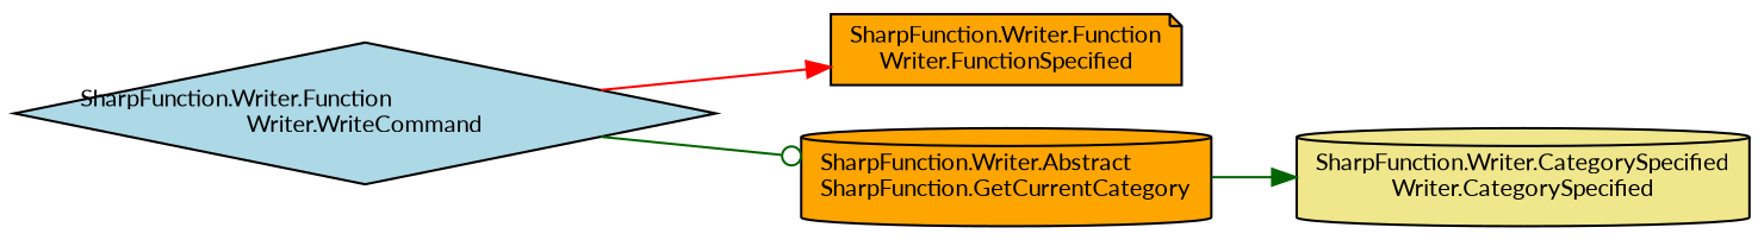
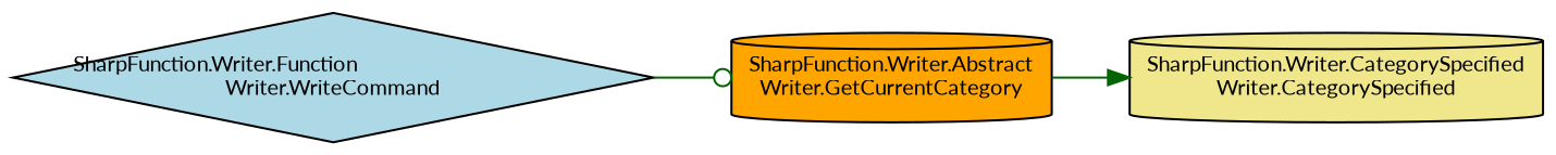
  digraph {
    fontname=Lato
    rankdir=LR
    node [color=black fillcolor=orange fontname=Lato fontsize=10 shape=cylinder style=filled]
    edge [arrowhead=normal color=darkgreen fontname=Lato fontsize=10 labelfontname=Helvetica labelfontsize=10 style=solid]
    n1 [fillcolor=lightblue fontcolor=black height=0.2 label="SharpFunction.Writer.Function\lWriter.WriteCommand" shape=diamond width=0.4]
-   n2 [height=0.2 label="SharpFunction.Writer.Function\lWriter.FunctionSpecified" shape=note width=0.4]
-   n3 [height=0.2 label="SharpFunction.Writer.Abstract\lSharpFunction.GetCurrentCategory" width=0.4]
+   n3 [height=0.2 label="SharpFunction.Writer.Abstract\lWriter.GetCurrentCategory" width=0.4]
    n4 [fillcolor=khaki height=0.2 label="SharpFunction.Writer.CategorySpecified\lWriter.CategorySpecified" width=0.4]
-   n1 -> n2 [color=red]
    n1 -> n3 [arrowhead=odot]
    n3 -> n4
  }
